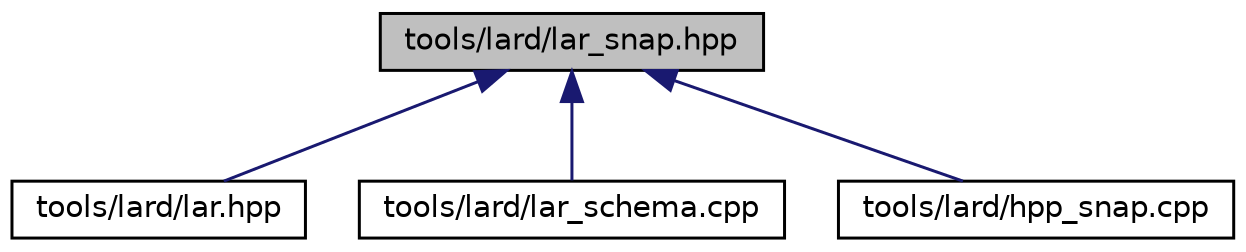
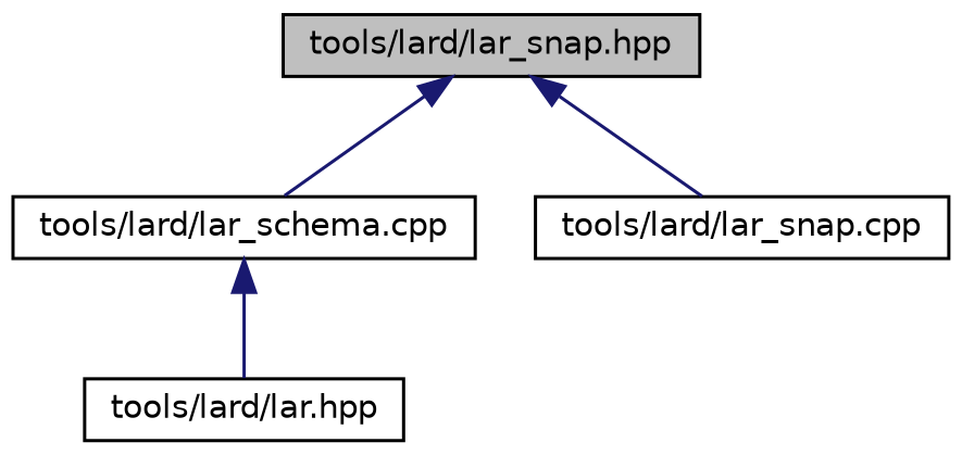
  digraph {
    node [color=black fontname=Helvetica fontsize=10 shape=record]
    edge [color=midnightblue dir=back fontname=Helvetica fontsize=10 labelfontname=Helvetica labelfontsize=10 style=solid]
    n1 [fillcolor=grey75 fontcolor=black height=0.2 label="tools/lard/lar_snap.hpp" style=filled width=0.4]
    n2 [height=0.2 label="tools/lard/lar.hpp" width=0.4]
    n3 [height=0.2 label="tools/lard/lar_schema.cpp" width=0.4]
-   n4 [height=0.2 label="tools/lard/hpp_snap.cpp" width=0.4]
-   n1 -> n2
+   n4 [height=0.2 label="tools/lard/lar_snap.cpp" width=0.4]
+   n3 -> n2
    n1 -> n3
    n1 -> n4
  }
